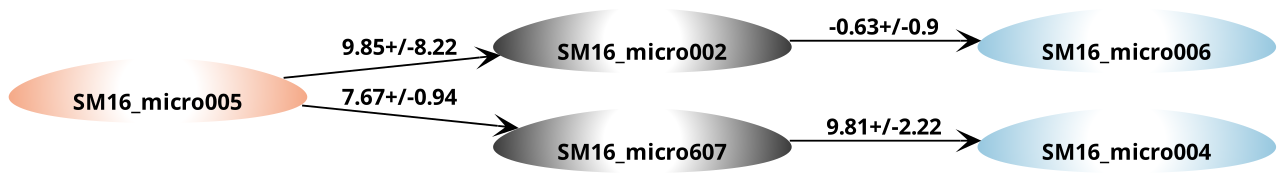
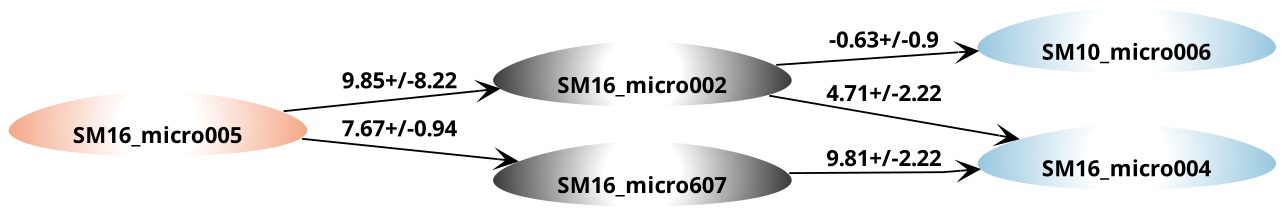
  strict digraph {
    fontname="sans bold"
    rankdir=LR
    splines=polyline
    node [charge=0 color="#ffffff:#333333" fontcolor=black fontname="sans bold" fontsize=12 labelloc=b penwidth=1 shape=egg style=radial]
    edge [SEM=2.22 arrowhead=vee fontname="sans bold" fontsize=12 splines=polyline]
    SM16_micro002 [height=0.5 width=0.79843]
    n2 [height=0.5 label=SM16_micro607 width=0.79843]
    SM16_micro005 [charge=-1 color="#ffffff:#f4a582" height=0.5 width=0.79843]
    SM16_micro004 [charge=1 color="#ffffff:#92c5de" height=0.5 width=0.79843]
-   SM16_micro006 [charge=1 color="#ffffff:#92c5de" height=0.5 width=0.79843]
+   SM16_micro006 [charge=1 color="#ffffff:#92c5de" height=0.5 width=0.79843 label=SM10_micro006]
    subgraph sub_1 {
      label="Neutral charge"
      SM16_micro002
      n2
    }
    subgraph sub_2 {
      label="-1 charge"
      SM16_micro005
    }
    subgraph sub_3 {
      label="+1 charge"
      SM16_micro004
      SM16_micro006
    }
+   SM16_micro002 -> SM16_micro004 [label="4.71+/-2.22" pKa=4.71]
    SM16_micro002 -> SM16_micro006 [SEM=0.9 label="-0.63+/-0.9" pKa=-0.63]
    n2 -> SM16_micro004 [label="9.81+/-2.22" pKa=9.81]
    SM16_micro005 -> SM16_micro002 [label="9.85+/-8.22" pKa=9.85]
    SM16_micro005 -> n2 [SEM=0.94 label="7.67+/-0.94" pKa=7.67]
  }
